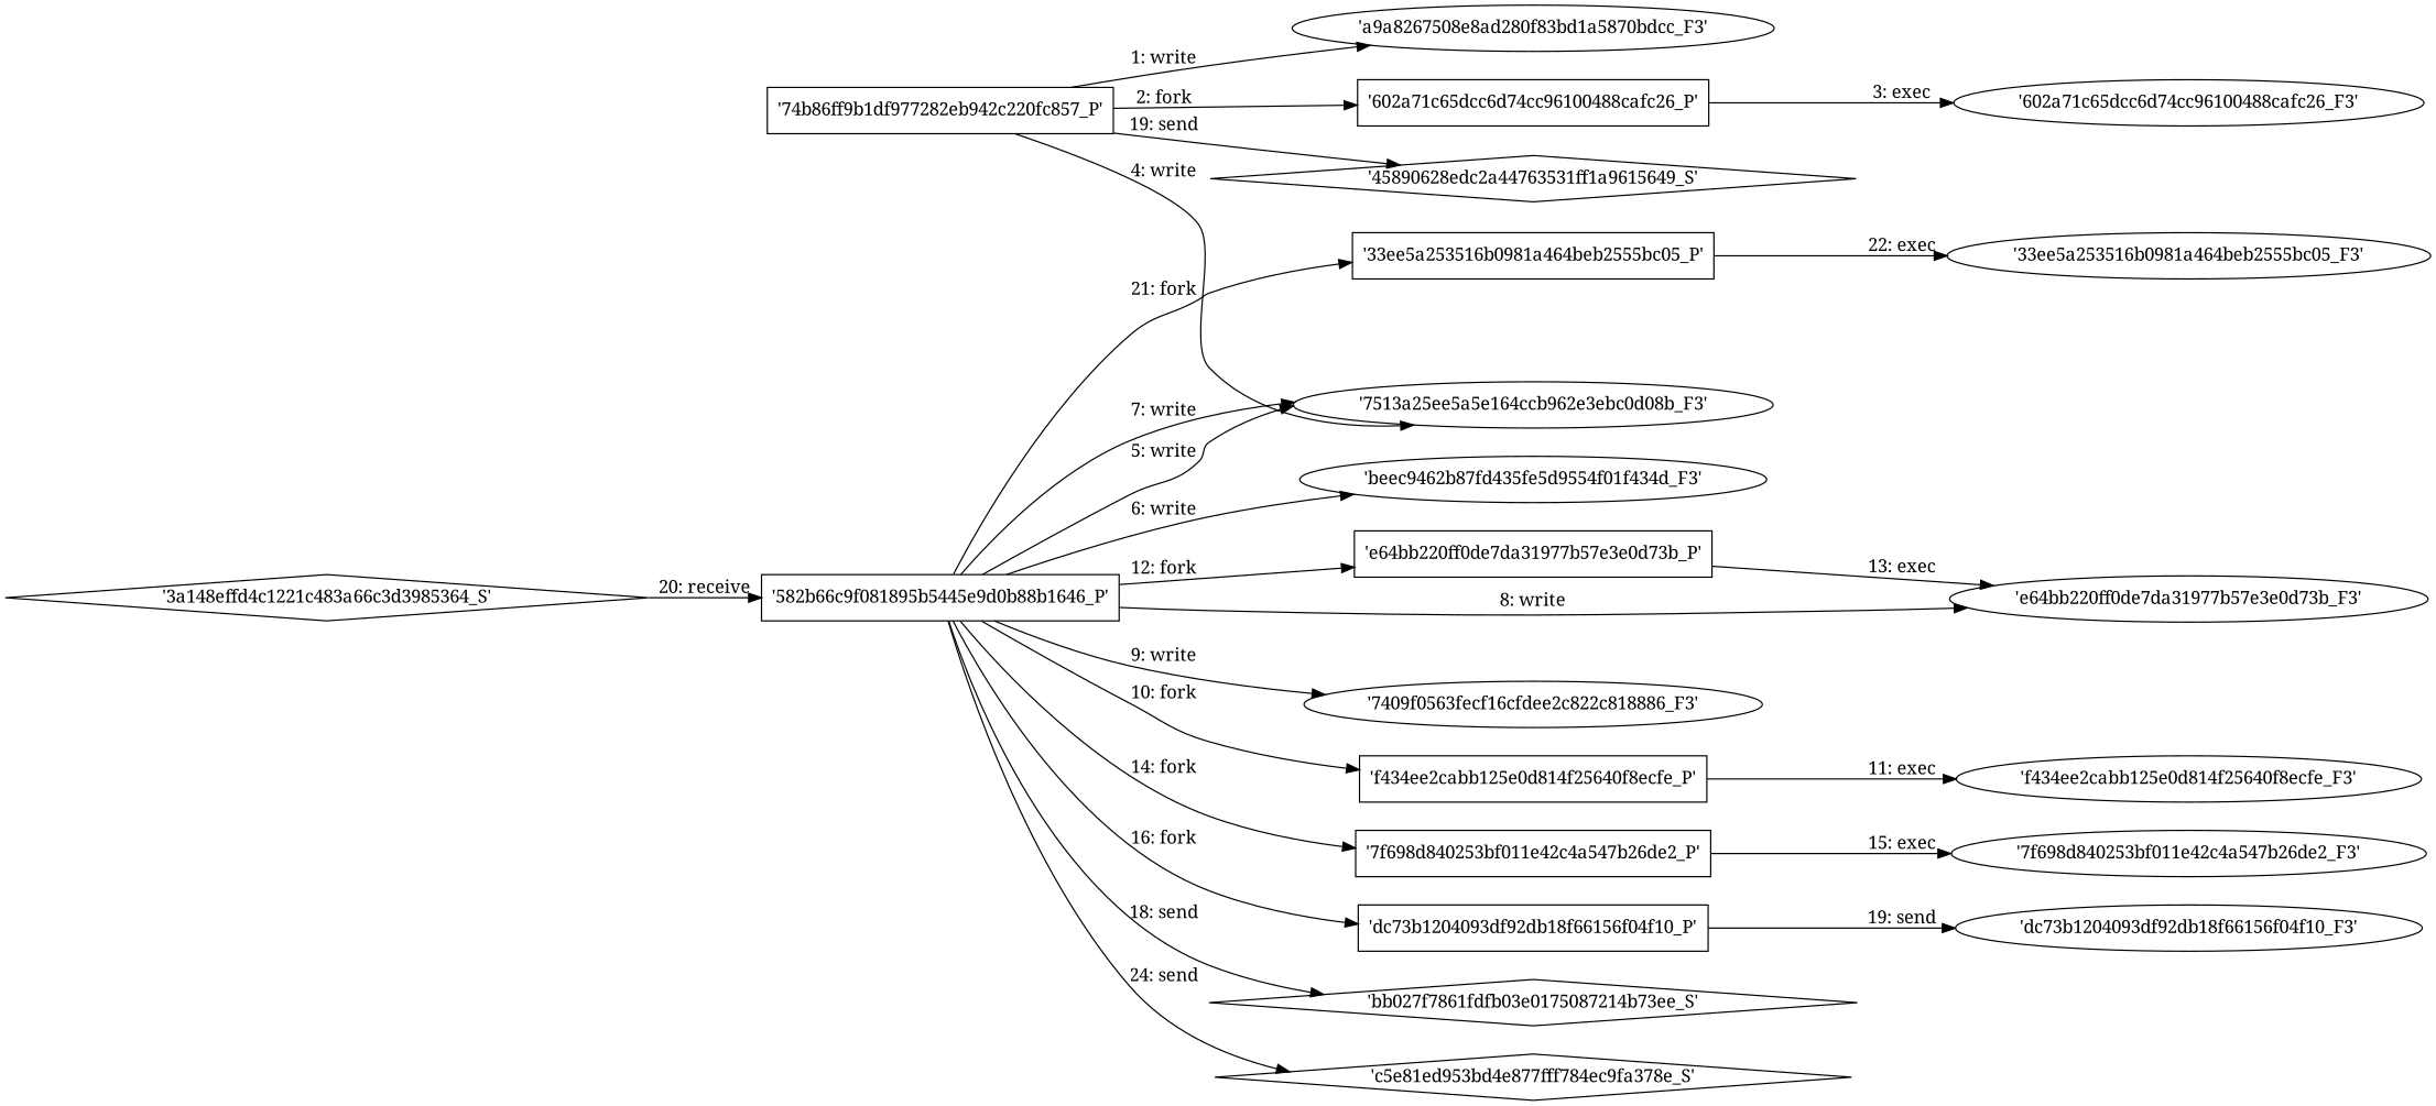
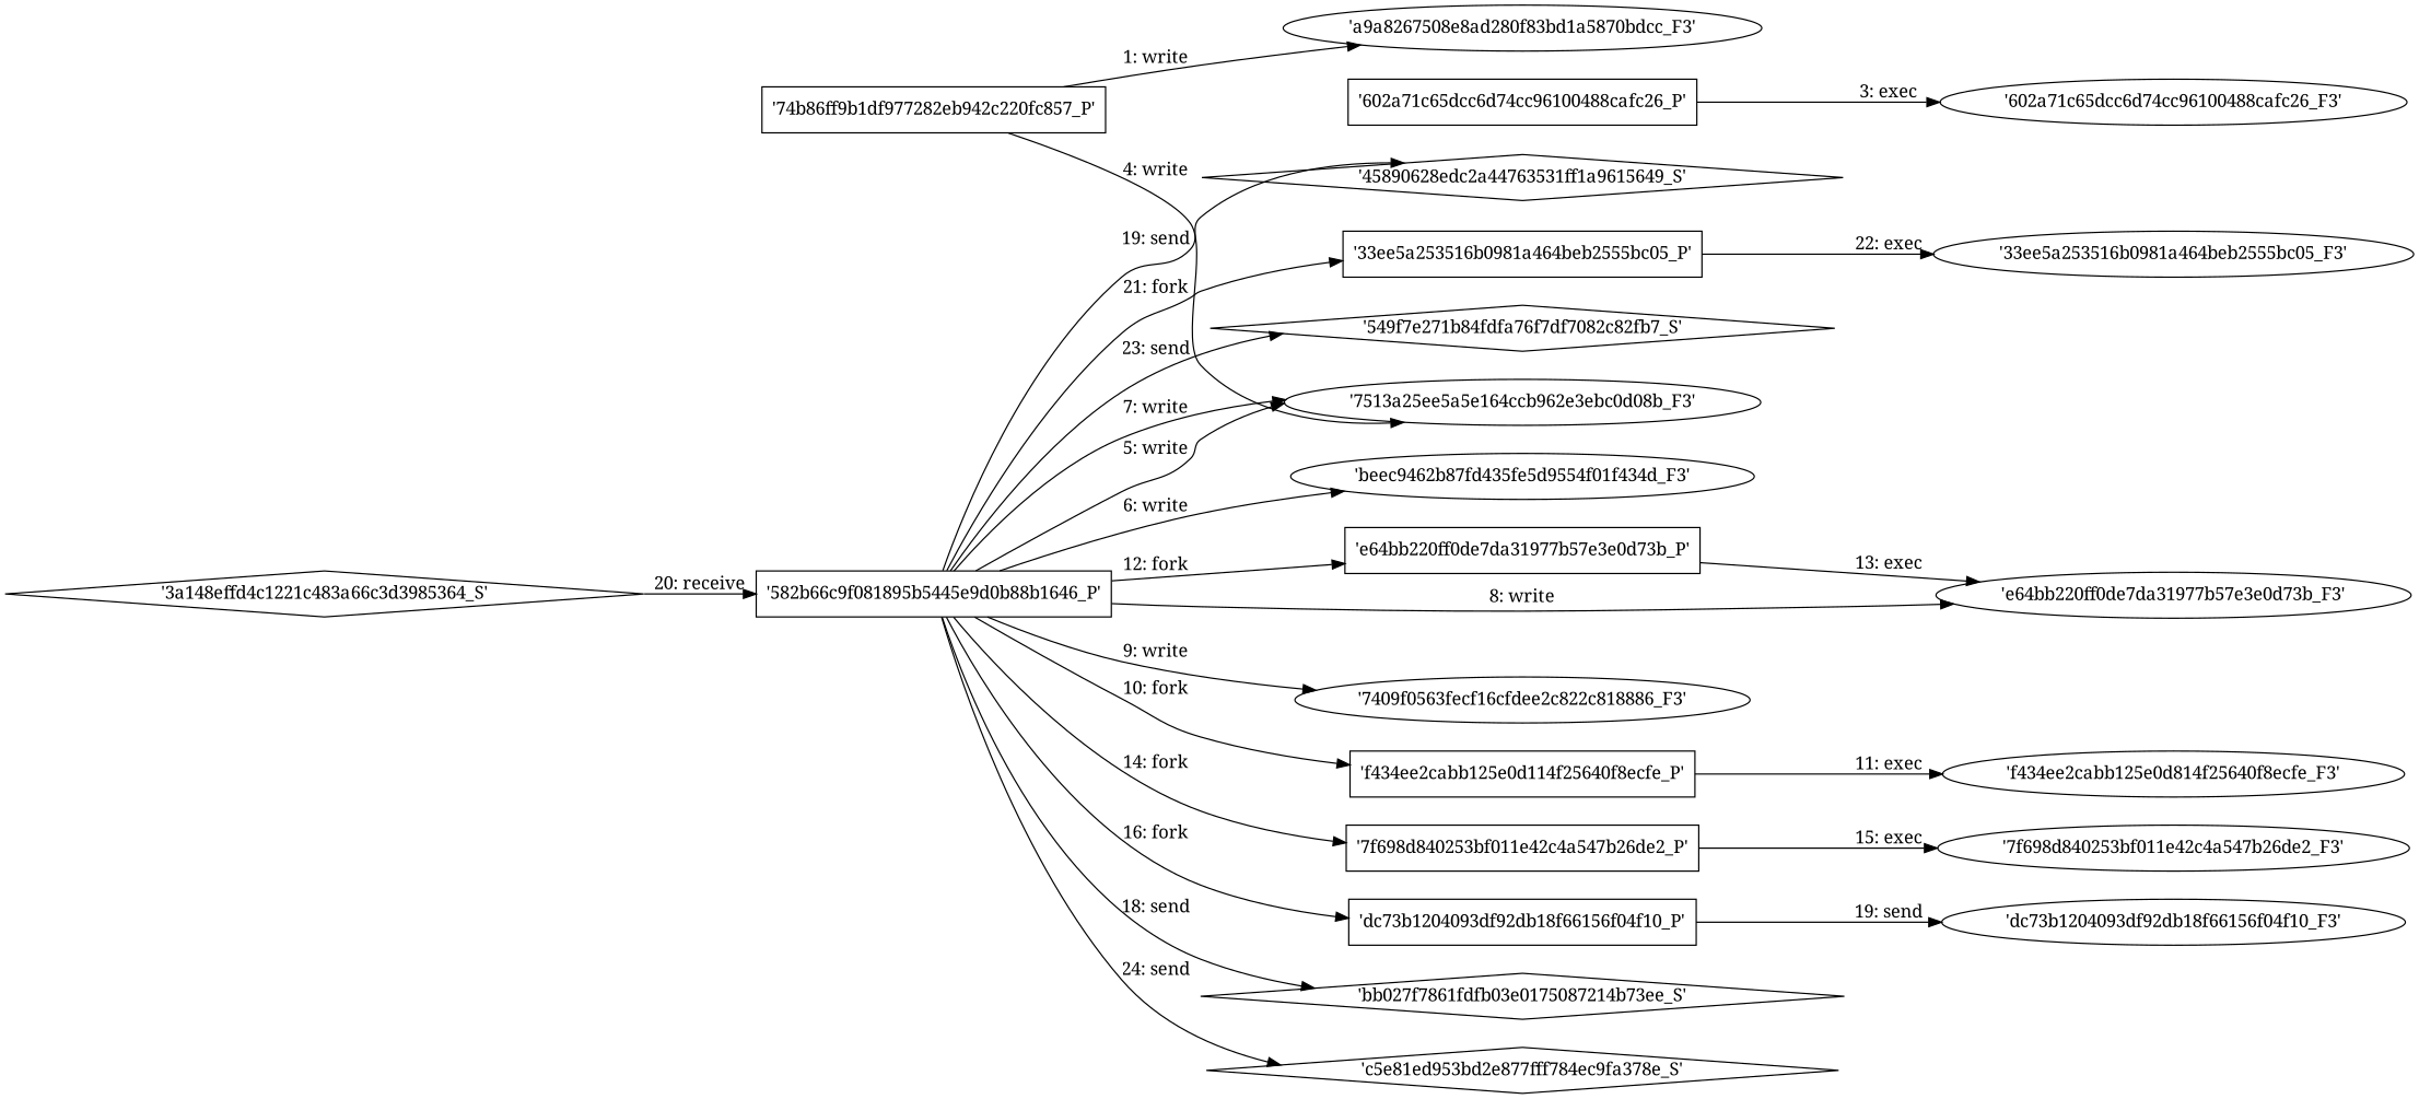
  digraph {
    engine=neato
    fixedsize=false
    fontname="Noto Serif"
    fontsize=10
    nodesep=0.3
    rankdir=LR
    ranksep=0
    splines=true
    node [fontname="Noto Serif" node_type=Process shape=ellipse]
    edge [fontname="Noto Serif"]
    "'a9a8267508e8ad280f83bd1a5870bdcc_F3'" [node_type=file]
    "'74b86ff9b1df977282eb942c220fc857_P'" [shape=box]
    "'602a71c65dcc6d74cc96100488cafc26_P'" [shape=box]
    "'7513a25ee5a5e164ccb962e3ebc0d08b_F3'" [node_type=file]
    "'602a71c65dcc6d74cc96100488cafc26_F3'" [node_type=File]
    "'582b66c9f081895b5445e9d0b88b1646_P'" [shape=box]
    "'beec9462b87fd435fe5d9554f01f434d_F3'" [node_type=file]
    "'e64bb220ff0de7da31977b57e3e0d73b_F3'" [node_type=File]
    "'7409f0563fecf16cfdee2c822c818886_F3'" [node_type=file]
-   "'f434ee2cabb125e0d814f25640f8ecfe_P'" [shape=box]
+   "'f434ee2cabb125e0d814f25640f8ecfe_P'" [shape=box label="'f434ee2cabb125e0d114f25640f8ecfe_P'"]
    "'e64bb220ff0de7da31977b57e3e0d73b_P'" [shape=box]
    "'7f698d840253bf011e42c4a547b26de2_P'" [shape=box]
    "'dc73b1204093df92db18f66156f04f10_P'" [shape=box]
    "'bb027f7861fdfb03e0175087214b73ee_S'" [node_type=Socket shape=diamond]
    "'45890628edc2a44763531ff1a9615649_S'" [node_type=Socket shape=diamond]
    "'33ee5a253516b0981a464beb2555bc05_P'" [shape=box]
-   "'c5e81ed953bd2e877fff784ec9fa378e_S'" [node_type=Socket shape=diamond label="'c5e81ed953bd4e877fff784ec9fa378e_S'"]
+   "'549f7e271b84fdfa76f7df7082c82fb7_S'" [node_type=Socket shape=diamond]
+   "'c5e81ed953bd2e877fff784ec9fa378e_S'" [node_type=Socket shape=diamond]
    "'f434ee2cabb125e0d814f25640f8ecfe_F3'" [node_type=File]
    "'7f698d840253bf011e42c4a547b26de2_F3'" [node_type=File]
    "'dc73b1204093df92db18f66156f04f10_F3'" [node_type=File]
    "'33ee5a253516b0981a464beb2555bc05_F3'" [node_type=File]
    "'3a148effd4c1221c483a66c3d3985364_S'" [node_type=Socket shape=diamond]
    "'74b86ff9b1df977282eb942c220fc857_P'" -> "'a9a8267508e8ad280f83bd1a5870bdcc_F3'" [label="1: write"]
-   "'74b86ff9b1df977282eb942c220fc857_P'" -> "'602a71c65dcc6d74cc96100488cafc26_P'" [label="2: fork"]
    "'74b86ff9b1df977282eb942c220fc857_P'" -> "'7513a25ee5a5e164ccb962e3ebc0d08b_F3'" [label="4: write"]
    "'602a71c65dcc6d74cc96100488cafc26_P'" -> "'602a71c65dcc6d74cc96100488cafc26_F3'" [label="3: exec"]
    "'582b66c9f081895b5445e9d0b88b1646_P'" -> "'7513a25ee5a5e164ccb962e3ebc0d08b_F3'" [label="5: write"]
    "'582b66c9f081895b5445e9d0b88b1646_P'" -> "'7513a25ee5a5e164ccb962e3ebc0d08b_F3'" [label="7: write"]
    "'582b66c9f081895b5445e9d0b88b1646_P'" -> "'beec9462b87fd435fe5d9554f01f434d_F3'" [label="6: write"]
    "'582b66c9f081895b5445e9d0b88b1646_P'" -> "'e64bb220ff0de7da31977b57e3e0d73b_F3'" [label="8: write"]
    "'582b66c9f081895b5445e9d0b88b1646_P'" -> "'7409f0563fecf16cfdee2c822c818886_F3'" [label="9: write"]
    "'582b66c9f081895b5445e9d0b88b1646_P'" -> "'f434ee2cabb125e0d814f25640f8ecfe_P'" [label="10: fork"]
    "'582b66c9f081895b5445e9d0b88b1646_P'" -> "'e64bb220ff0de7da31977b57e3e0d73b_P'" [label="12: fork"]
    "'582b66c9f081895b5445e9d0b88b1646_P'" -> "'7f698d840253bf011e42c4a547b26de2_P'" [label="14: fork"]
    "'582b66c9f081895b5445e9d0b88b1646_P'" -> "'dc73b1204093df92db18f66156f04f10_P'" [label="16: fork"]
    "'582b66c9f081895b5445e9d0b88b1646_P'" -> "'bb027f7861fdfb03e0175087214b73ee_S'" [label="18: send"]
-   "'74b86ff9b1df977282eb942c220fc857_P'" -> "'45890628edc2a44763531ff1a9615649_S'" [label="19: send"]
+   "'582b66c9f081895b5445e9d0b88b1646_P'" -> "'45890628edc2a44763531ff1a9615649_S'" [label="19: send"]
    "'582b66c9f081895b5445e9d0b88b1646_P'" -> "'33ee5a253516b0981a464beb2555bc05_P'" [label="21: fork"]
+   "'582b66c9f081895b5445e9d0b88b1646_P'" -> "'549f7e271b84fdfa76f7df7082c82fb7_S'" [label="23: send"]
    "'582b66c9f081895b5445e9d0b88b1646_P'" -> "'c5e81ed953bd2e877fff784ec9fa378e_S'" [label="24: send"]
    "'f434ee2cabb125e0d814f25640f8ecfe_P'" -> "'f434ee2cabb125e0d814f25640f8ecfe_F3'" [label="11: exec"]
    "'e64bb220ff0de7da31977b57e3e0d73b_P'" -> "'e64bb220ff0de7da31977b57e3e0d73b_F3'" [label="13: exec"]
    "'7f698d840253bf011e42c4a547b26de2_P'" -> "'7f698d840253bf011e42c4a547b26de2_F3'" [label="15: exec"]
    "'dc73b1204093df92db18f66156f04f10_P'" -> "'dc73b1204093df92db18f66156f04f10_F3'" [label="19: send"]
    "'33ee5a253516b0981a464beb2555bc05_P'" -> "'33ee5a253516b0981a464beb2555bc05_F3'" [label="22: exec"]
    "'3a148effd4c1221c483a66c3d3985364_S'" -> "'582b66c9f081895b5445e9d0b88b1646_P'" [label="20: receive"]
  }
